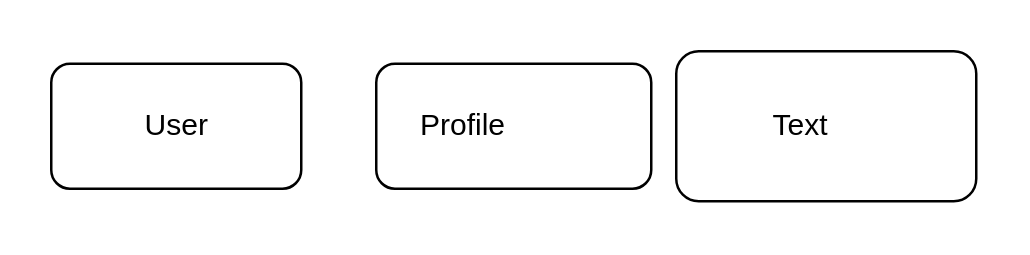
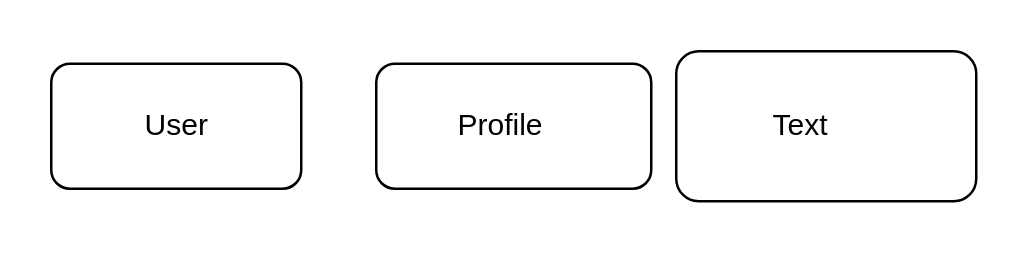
  <mxCell id="0" />
  <mxCell id="1" parent="0" />
  <mxCell id="2" value="Text" style="text;html=1;strokeColor=none;fillColor=none;align=center;verticalAlign=middle;whiteSpace=wrap;rounded=0;" vertex="1" parent="1"><mxGeometry x="50" y="40" width="60" height="30" as="geometry" /></mxCell>
  <mxCell id="3" value="" style="rounded=1;whiteSpace=wrap;html=1;" vertex="1" parent="1"><mxGeometry x="20" y="25" width="100" height="50" as="geometry" /></mxCell>
  <mxCell id="4" value="User" style="text;html=1;align=center;verticalAlign=middle;resizable=0;points=[];autosize=1;strokeColor=none;fillColor=none;" vertex="1" parent="1"><mxGeometry x="45" y="35" width="50" height="30" as="geometry" /></mxCell>
  <mxCell id="5" value="" style="rounded=1;whiteSpace=wrap;html=1;" vertex="1" parent="1"><mxGeometry x="150" y="25" width="110" height="50" as="geometry" /></mxCell>
- <mxCell id="6" value="Profile" style="text;strokeColor=none;align=center;fillColor=none;html=1;verticalAlign=middle;whiteSpace=wrap;rounded=0;" vertex="1" parent="1"><mxGeometry x="155" y="35" width="60" height="30" as="geometry" /></mxCell>
+ <mxCell id="6" value="Profile" style="text;strokeColor=none;align=center;fillColor=none;html=1;verticalAlign=middle;whiteSpace=wrap;rounded=0;" vertex="1" parent="1"><mxGeometry x="170" y="35" width="60" height="30" as="geometry" /></mxCell>
  <mxCell id="7" value="" style="rounded=1;whiteSpace=wrap;html=1;" vertex="1" parent="1"><mxGeometry x="270" y="20" width="120" height="60" as="geometry" /></mxCell>
  <mxCell id="8" value="Text" style="text;strokeColor=none;align=center;fillColor=none;html=1;verticalAlign=middle;whiteSpace=wrap;rounded=0;" vertex="1" parent="1"><mxGeometry x="290" y="35" width="60" height="30" as="geometry" /></mxCell>
